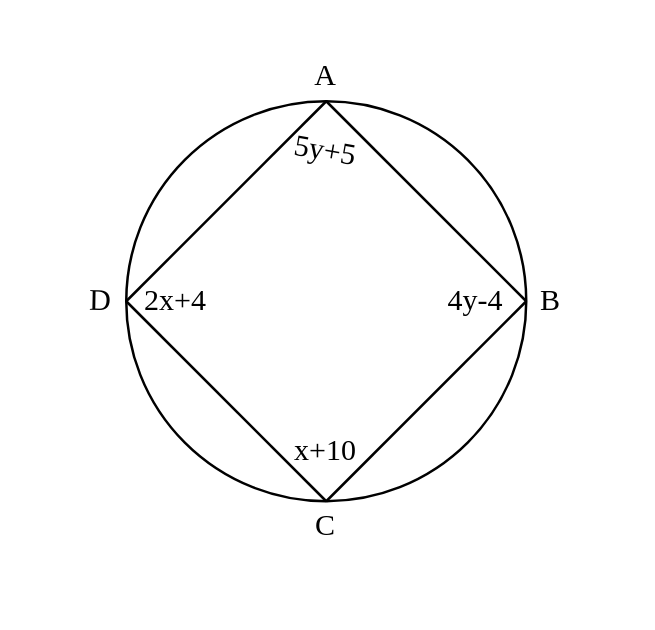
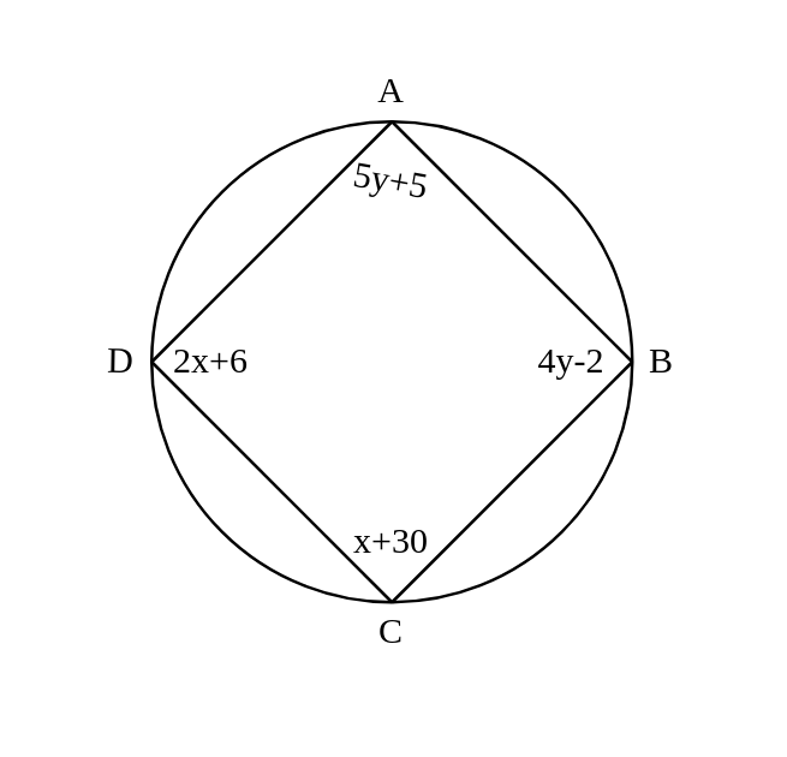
  <mxCell id="0" />
  <mxCell id="1" parent="0" />
  <mxCell id="2" value="" style="ellipse;whiteSpace=wrap;html=1;aspect=fixed;" vertex="1" parent="1"><mxGeometry x="50" y="40" width="160" height="160" as="geometry" /></mxCell>
  <mxCell id="3" value="" style="endArrow=none;html=1;entryX=1;entryY=0.5;entryDx=0;entryDy=0;exitX=0.5;exitY=0;exitDx=0;exitDy=0;" edge="1" parent="1" source="2" target="2"><mxGeometry width="50" height="50" relative="1" as="geometry"><mxPoint x="50" y="270" as="sourcePoint" /><mxPoint x="100" y="220" as="targetPoint" /></mxGeometry></mxCell>
  <mxCell id="4" value="" style="endArrow=none;html=1;" edge="1" parent="1" target="2"><mxGeometry width="50" height="50" relative="1" as="geometry"><mxPoint x="210" y="120" as="sourcePoint" /><mxPoint x="220" y="120" as="targetPoint" /></mxGeometry></mxCell>
  <mxCell id="5" value="" style="endArrow=none;html=1;exitX=0.5;exitY=1;exitDx=0;exitDy=0;" edge="1" parent="1" source="2"><mxGeometry width="50" height="50" relative="1" as="geometry"><mxPoint x="140" y="190" as="sourcePoint" /><mxPoint x="210" y="120" as="targetPoint" /></mxGeometry></mxCell>
  <mxCell id="6" value="" style="endArrow=none;html=1;exitX=0;exitY=0.5;exitDx=0;exitDy=0;" edge="1" parent="1" source="2"><mxGeometry width="50" height="50" relative="1" as="geometry"><mxPoint x="50" y="270" as="sourcePoint" /><mxPoint x="130" y="200" as="targetPoint" /></mxGeometry></mxCell>
  <mxCell id="7" value="" style="endArrow=none;html=1;" edge="1" parent="1"><mxGeometry width="50" height="50" relative="1" as="geometry"><mxPoint x="130" y="40" as="sourcePoint" /><mxPoint x="50" y="120" as="targetPoint" /></mxGeometry></mxCell>
  <mxCell id="8" value="5y+5" style="text;html=1;strokeColor=none;fillColor=none;align=center;verticalAlign=middle;whiteSpace=wrap;rounded=0;fontFamily=Times New Roman;rotation=10;" vertex="1" parent="1"><mxGeometry x="110" y="30" width="40" height="60" as="geometry" /></mxCell>
- <mxCell id="9" value="x+10" style="text;html=1;strokeColor=none;fillColor=none;align=center;verticalAlign=middle;whiteSpace=wrap;rounded=0;fontFamily=Times New Roman;" vertex="1" parent="1"><mxGeometry x="85" y="150" width="90" height="60" as="geometry" /></mxCell>
- <mxCell id="10" value="4y-4" style="text;html=1;strokeColor=none;fillColor=none;align=center;verticalAlign=middle;whiteSpace=wrap;rounded=0;fontFamily=Times New Roman;" vertex="1" parent="1"><mxGeometry x="170" y="100" width="40" height="40" as="geometry" /></mxCell>
- <mxCell id="11" value="2x+4" style="text;html=1;strokeColor=none;fillColor=none;align=center;verticalAlign=middle;whiteSpace=wrap;rounded=0;fontFamily=Times New Roman;" vertex="1" parent="1"><mxGeometry x="50" width="40" height="200" as="geometry" y="20" /></mxCell>
+ <mxCell id="9" value="x+30" style="text;html=1;strokeColor=none;fillColor=none;align=center;verticalAlign=middle;whiteSpace=wrap;rounded=0;fontFamily=Times New Roman;" vertex="1" parent="1"><mxGeometry x="85" y="150" width="90" height="60" as="geometry" /></mxCell>
+ <mxCell id="10" value="4y-2" style="text;html=1;strokeColor=none;fillColor=none;align=center;verticalAlign=middle;whiteSpace=wrap;rounded=0;fontFamily=Times New Roman;" vertex="1" parent="1"><mxGeometry x="170" y="100" width="40" height="40" as="geometry" /></mxCell>
+ <mxCell id="11" value="2x+6" style="text;html=1;strokeColor=none;fillColor=none;align=center;verticalAlign=middle;whiteSpace=wrap;rounded=0;fontFamily=Times New Roman;" vertex="1" parent="1"><mxGeometry x="50" width="40" height="200" as="geometry" y="20" /></mxCell>
  <mxCell id="12" value="A" style="text;html=1;strokeColor=none;fillColor=none;align=center;verticalAlign=middle;whiteSpace=wrap;rounded=0;fontFamily=Verdana;" vertex="1" parent="1"><mxGeometry x="110" width="40" height="20" as="geometry" y="20" /></mxCell>
  <mxCell id="13" value="B" style="text;html=1;strokeColor=none;fillColor=none;align=center;verticalAlign=middle;whiteSpace=wrap;rounded=0;fontFamily=Verdana;" vertex="1" parent="1"><mxGeometry x="200" y="105" width="40" height="30" as="geometry" /></mxCell>
  <mxCell id="14" value="C" style="text;html=1;strokeColor=none;fillColor=none;align=center;verticalAlign=middle;whiteSpace=wrap;rounded=0;fontFamily=Verdana;" vertex="1" parent="1"><mxGeometry x="110" y="190" width="40" height="40" as="geometry" /></mxCell>
  <mxCell id="15" value="D" style="text;html=1;strokeColor=none;fillColor=none;align=center;verticalAlign=middle;whiteSpace=wrap;rounded=0;fontFamily=Verdana;rotation=1;" vertex="1" parent="1"><mxGeometry x="20" y="42.5" width="40" height="155" as="geometry" /></mxCell>
